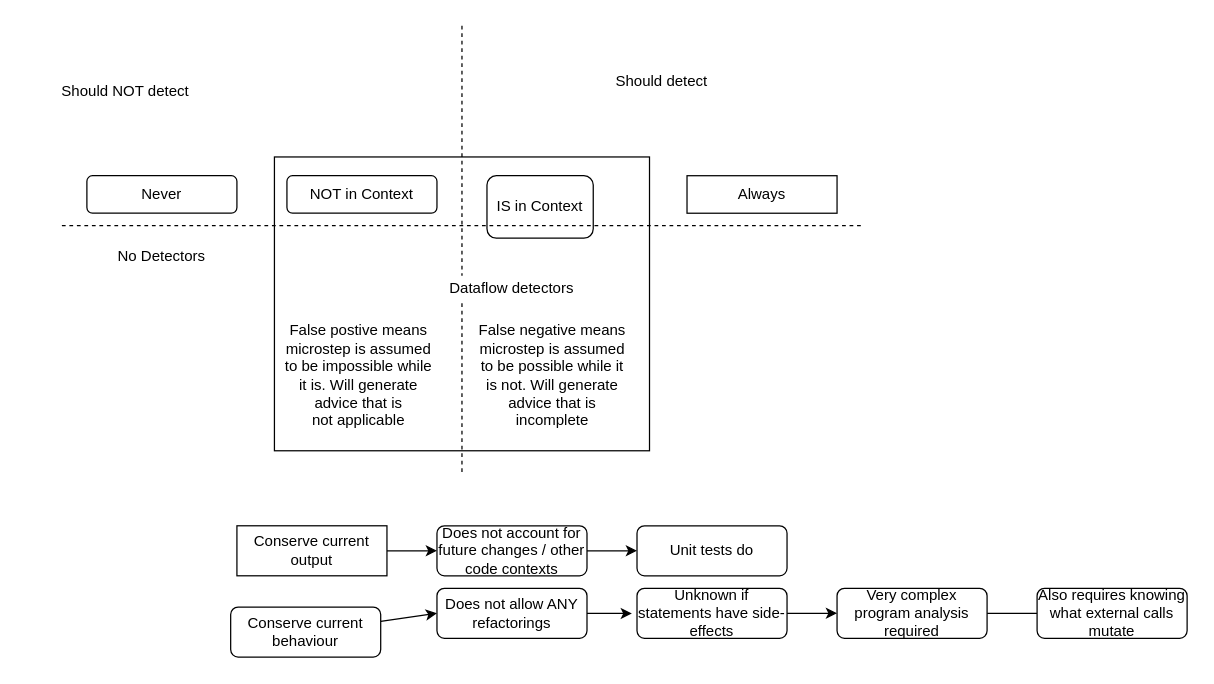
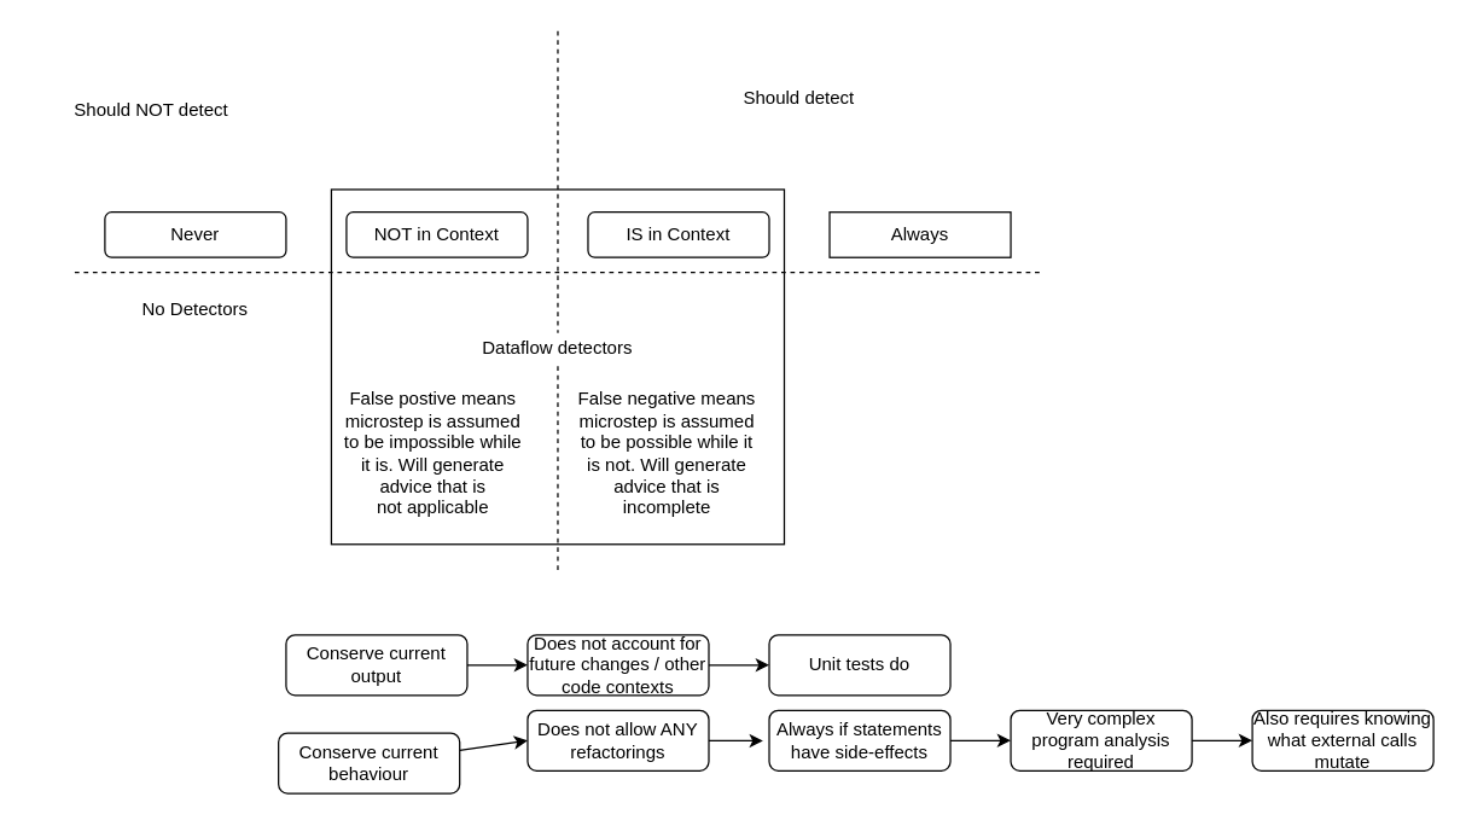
  <mxCell id="0" />
  <mxCell id="1" parent="0" />
  <mxCell id="2" value="Never" style="rounded=1;whiteSpace=wrap;html=1;" vertex="1" parent="1"><mxGeometry x="69" y="140" width="120" height="30" as="geometry" /></mxCell>
  <mxCell id="3" value="NOT in Context" style="rounded=1;whiteSpace=wrap;html=1;" vertex="1" parent="1"><mxGeometry x="229" y="140" width="120" height="30" as="geometry" /></mxCell>
- <mxCell id="4" value="IS in Context" style="rounded=1;whiteSpace=wrap;html=1;" vertex="1" parent="1"><mxGeometry x="389" y="140" width="85" height="50" as="geometry" /></mxCell>
+ <mxCell id="4" value="IS in Context" style="rounded=1;whiteSpace=wrap;html=1;" vertex="1" parent="1"><mxGeometry x="389" y="140" width="120" height="30" as="geometry" /></mxCell>
  <mxCell id="5" value="Always" style="whiteSpace=wrap;html=1;rounded=0;" vertex="1" parent="1"><mxGeometry x="549" y="140" width="120" height="30" as="geometry" /></mxCell>
  <mxCell id="6" value="" style="endArrow=none;dashed=1;html=1;" edge="1" parent="1"><mxGeometry width="50" height="50" relative="1" as="geometry"><mxPoint x="49" y="180" as="sourcePoint" /><mxPoint x="689" y="180" as="targetPoint" /></mxGeometry></mxCell>
  <mxCell id="7" value="" style="endArrow=none;dashed=1;html=1;" edge="1" parent="1"><mxGeometry width="50" height="50" relative="1" as="geometry"><mxPoint x="369" y="20" as="sourcePoint" /><mxPoint x="369" y="380" as="targetPoint" /></mxGeometry></mxCell>
  <mxCell id="8" value="Should NOT detect" style="text;html=1;strokeColor=none;fillColor=none;align=center;verticalAlign=middle;whiteSpace=wrap;rounded=0;" vertex="1" parent="1"><mxGeometry x="20" y="58" width="160" height="30" as="geometry" /></mxCell>
  <mxCell id="9" value="Should detect" style="text;html=1;strokeColor=none;fillColor=none;align=center;verticalAlign=middle;whiteSpace=wrap;rounded=0;" vertex="1" parent="1"><mxGeometry x="449" y="50" width="160" height="30" as="geometry" /></mxCell>
  <mxCell id="10" value="" style="rounded=0;whiteSpace=wrap;html=1;fillColor=none;" vertex="1" parent="1"><mxGeometry x="219" y="125" width="300" height="235" as="geometry" /></mxCell>
- <mxCell id="11" value="Dataflow detectors" style="text;html=1;strokeColor=none;fillColor=default;align=center;verticalAlign=middle;whiteSpace=wrap;rounded=0;" vertex="1" parent="1"><mxGeometry x="309" y="220" width="200" height="20" as="geometry" /></mxCell>
+ <mxCell id="11" value="Dataflow detectors" style="text;html=1;strokeColor=none;fillColor=default;align=center;verticalAlign=middle;whiteSpace=wrap;rounded=0;" vertex="1" parent="1"><mxGeometry x="309" y="220" width="120" height="20" as="geometry" /></mxCell>
  <mxCell id="12" value="No Detectors" style="text;html=1;strokeColor=none;fillColor=none;align=center;verticalAlign=middle;whiteSpace=wrap;rounded=0;" vertex="1" parent="1"><mxGeometry x="69" y="190" width="120" height="30" as="geometry" /></mxCell>
  <mxCell id="13" value="False postive means microstep is assumed to be impossible while it is. Will generate advice that is not&amp;nbsp;&lt;span style=&quot;text-align: left&quot;&gt;applicable&lt;/span&gt;" style="text;html=1;strokeColor=none;fillColor=none;align=center;verticalAlign=middle;whiteSpace=wrap;rounded=0;" vertex="1" parent="1"><mxGeometry x="224" y="250" width="125" height="100" as="geometry" /></mxCell>
  <mxCell id="14" value="False negative means microstep is assumed to be possible while it is not. Will generate advice that is incomplete" style="text;html=1;strokeColor=none;fillColor=none;align=center;verticalAlign=middle;whiteSpace=wrap;rounded=0;" vertex="1" parent="1"><mxGeometry x="379" y="250" width="125" height="100" as="geometry" /></mxCell>
  <mxCell id="15" style="edgeStyle=none;html=1;entryX=0;entryY=0.5;entryDx=0;entryDy=0;" edge="1" parent="1" source="16" target="18"><mxGeometry relative="1" as="geometry" /></mxCell>
- <mxCell id="16" value="Conserve current output" style="whiteSpace=wrap;html=1;fillColor=default;rounded=0;" vertex="1" parent="1"><mxGeometry x="189" y="420" width="120" height="40" as="geometry" /></mxCell>
+ <mxCell id="16" value="Conserve current output" style="rounded=1;whiteSpace=wrap;html=1;fillColor=default;" vertex="1" parent="1"><mxGeometry x="189" y="420" width="120" height="40" as="geometry" /></mxCell>
  <mxCell id="17" style="edgeStyle=none;html=1;entryX=0;entryY=0.5;entryDx=0;entryDy=0;" edge="1" parent="1" source="18" target="23"><mxGeometry relative="1" as="geometry" /></mxCell>
  <mxCell id="18" value="Does not account for future changes / other code contexts" style="rounded=1;whiteSpace=wrap;html=1;fillColor=default;" vertex="1" parent="1"><mxGeometry x="349" y="420" width="120" height="40" as="geometry" /></mxCell>
  <mxCell id="19" style="edgeStyle=none;html=1;entryX=0;entryY=0.5;entryDx=0;entryDy=0;" edge="1" parent="1" source="20" target="22"><mxGeometry relative="1" as="geometry" /></mxCell>
  <mxCell id="20" value="Conserve current behaviour" style="rounded=1;whiteSpace=wrap;html=1;fillColor=default;" vertex="1" parent="1"><mxGeometry x="184" y="485" width="120" height="40" as="geometry" /></mxCell>
  <mxCell id="21" style="edgeStyle=none;html=1;entryX=-0.034;entryY=0.504;entryDx=0;entryDy=0;entryPerimeter=0;" edge="1" parent="1" source="22" target="25"><mxGeometry relative="1" as="geometry" /></mxCell>
  <mxCell id="22" value="Does not allow ANY refactorings" style="rounded=1;whiteSpace=wrap;html=1;fillColor=default;" vertex="1" parent="1"><mxGeometry x="349" y="470" width="120" height="40" as="geometry" /></mxCell>
  <mxCell id="23" value="Unit tests do" style="rounded=1;whiteSpace=wrap;html=1;fillColor=default;" vertex="1" parent="1"><mxGeometry x="509" y="420" width="120" height="40" as="geometry" /></mxCell>
  <mxCell id="24" style="edgeStyle=none;html=1;entryX=0;entryY=0.5;entryDx=0;entryDy=0;" edge="1" parent="1" source="25" target="27"><mxGeometry relative="1" as="geometry" /></mxCell>
- <mxCell id="25" value="Unknown if statements have side-effects" style="rounded=1;whiteSpace=wrap;html=1;fillColor=default;" vertex="1" parent="1"><mxGeometry x="509" y="470" width="120" height="40" as="geometry" /></mxCell>
- <mxCell id="26" style="edgeStyle=none;html=1;entryX=0;entryY=0.5;entryDx=0;entryDy=0;endArrow=none;" edge="1" parent="1" source="27" target="28"><mxGeometry relative="1" as="geometry" /></mxCell>
+ <mxCell id="25" value="Always if statements have side-effects" style="rounded=1;whiteSpace=wrap;html=1;fillColor=default;" vertex="1" parent="1"><mxGeometry x="509" y="470" width="120" height="40" as="geometry" /></mxCell>
+ <mxCell id="26" style="edgeStyle=none;html=1;entryX=0;entryY=0.5;entryDx=0;entryDy=0;" edge="1" parent="1" source="27" target="28"><mxGeometry relative="1" as="geometry" /></mxCell>
  <mxCell id="27" value="Very complex program analysis required" style="rounded=1;whiteSpace=wrap;html=1;fillColor=default;" vertex="1" parent="1"><mxGeometry x="669" y="470" width="120" height="40" as="geometry" /></mxCell>
  <mxCell id="28" value="Also requires knowing what external calls mutate" style="rounded=1;whiteSpace=wrap;html=1;fillColor=default;" vertex="1" parent="1"><mxGeometry x="829" y="470" width="120" height="40" as="geometry" /></mxCell>
